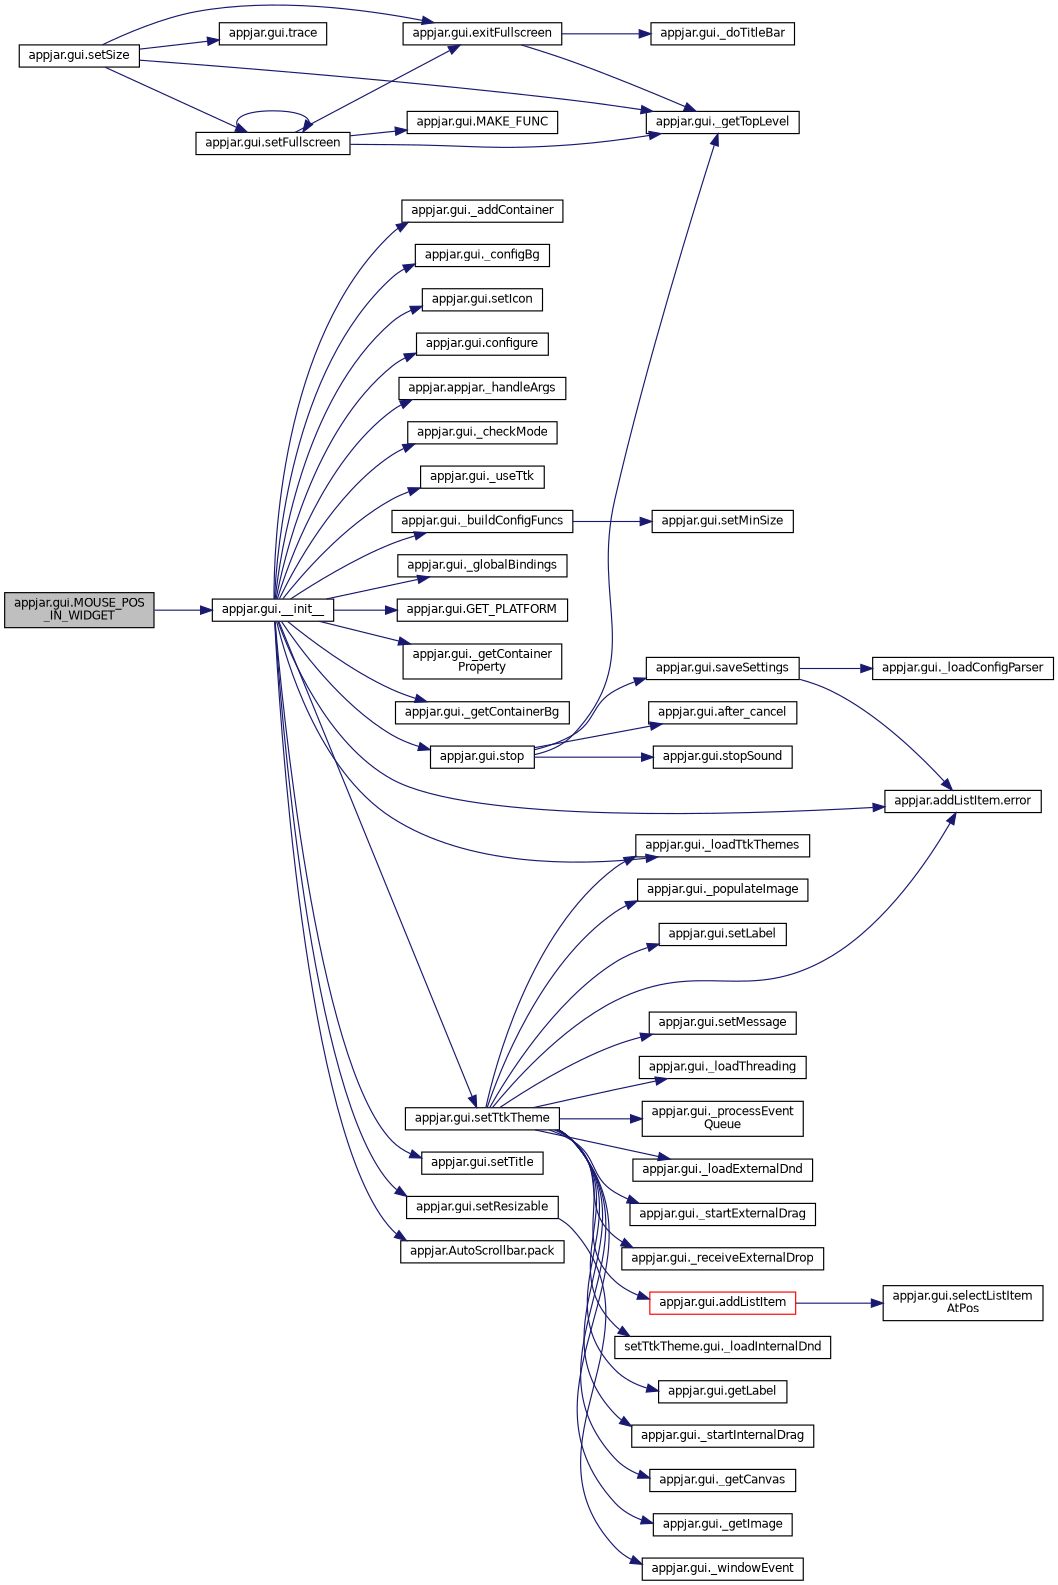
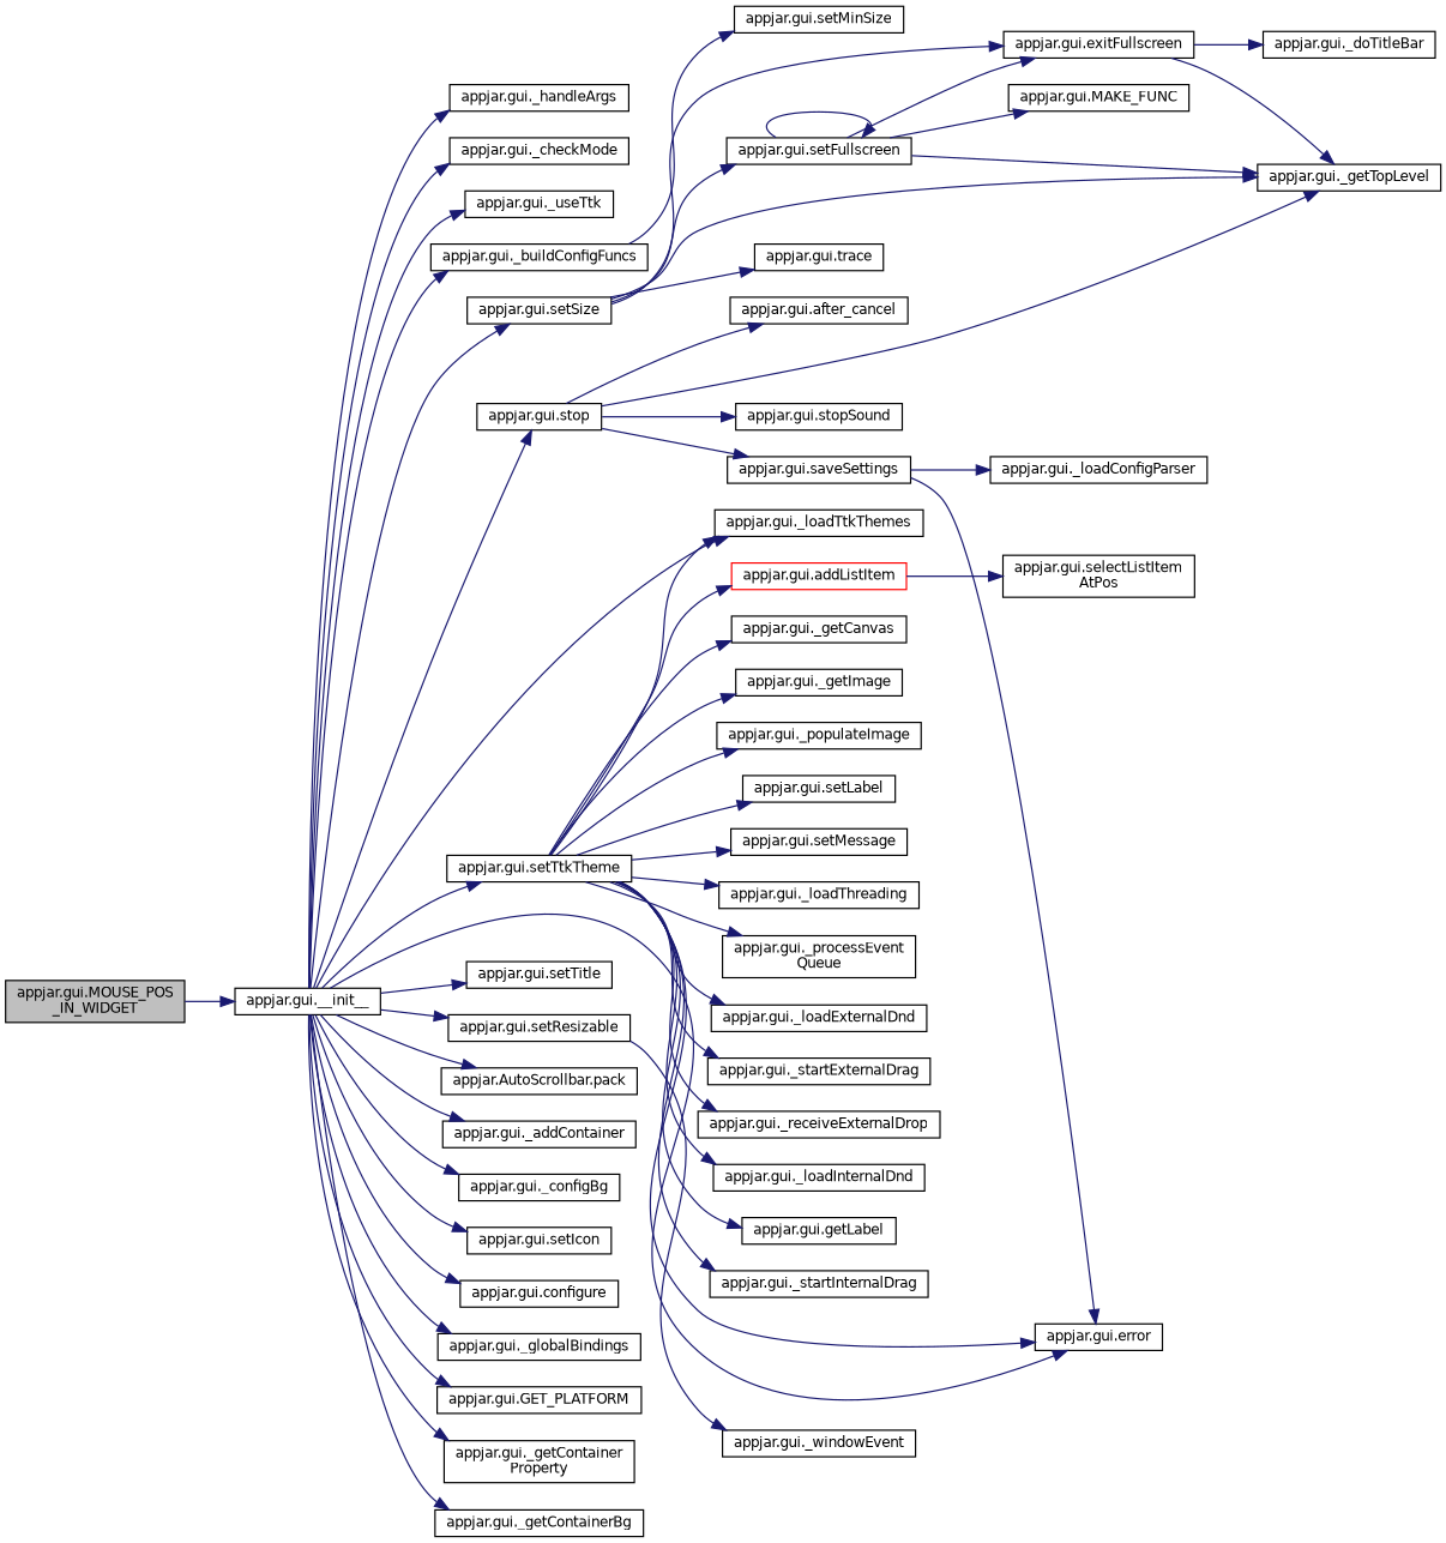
  digraph {
    rankdir=LR
    node [color=black fillcolor=white fontname=Helvetica fontsize=10 shape=record style=filled]
    edge [color=midnightblue fontname=Helvetica fontsize=10 labelfontname=Helvetica labelfontsize=10 style=solid]
    n1 [fillcolor=grey75 fontcolor=black height=0.2 label="appjar.gui.MOUSE_POS\l_IN_WIDGET" width=0.4]
    n2 [height=0.2 label="appjar.gui.__init__" width=0.4]
-   n3 [height=0.2 label="appjar.appjar._handleArgs" width=0.4]
+   n3 [height=0.2 label="appjar.gui._handleArgs" width=0.4]
    n4 [height=0.2 label="appjar.gui._checkMode" width=0.4]
    n5 [height=0.2 label="appjar.gui._useTtk" width=0.4]
    n6 [height=0.2 label="appjar.gui._buildConfigFuncs" width=0.4]
    n7 [height=0.2 label="appjar.gui.stop" width=0.4]
-   n8 [height=0.2 label="appjar.addListItem.error" width=0.4]
+   n8 [height=0.2 label="appjar.gui.error" width=0.4]
    n9 [height=0.2 label="appjar.gui.setTitle" width=0.4]
    n10 [height=0.2 label="appjar.gui.setSize" width=0.4]
    n11 [height=0.2 label="appjar.gui.setResizable" width=0.4]
    n12 [height=0.2 label="appjar.AutoScrollbar.pack" width=0.4]
    n13 [height=0.2 label="appjar.gui._addContainer" width=0.4]
    n14 [height=0.2 label="appjar.gui._configBg" width=0.4]
    n15 [height=0.2 label="appjar.gui.setIcon" width=0.4]
    n16 [height=0.2 label="appjar.gui.setTtkTheme" width=0.4]
    n17 [height=0.2 label="appjar.gui._loadTtkThemes" width=0.4]
    n18 [height=0.2 label="appjar.gui.configure" width=0.4]
    n19 [height=0.2 label="appjar.gui._globalBindings" width=0.4]
    n20 [height=0.2 label="appjar.gui.GET_PLATFORM" width=0.4]
    n21 [height=0.2 label="appjar.gui._getContainer\lProperty" width=0.4]
    n22 [height=0.2 label="appjar.gui._getContainerBg" width=0.4]
    n23 [height=0.2 label="appjar.gui.setMinSize" width=0.4]
    n24 [height=0.2 label="appjar.gui._windowEvent" width=0.4]
    n25 [height=0.2 label="appjar.gui._getTopLevel" width=0.4]
    n26 [height=0.2 label="appjar.gui.saveSettings" width=0.4]
    n27 [height=0.2 label="appjar.gui.after_cancel" width=0.4]
    n28 [height=0.2 label="appjar.gui.stopSound" width=0.4]
    n29 [height=0.2 label="appjar.gui.setFullscreen" width=0.4]
    n30 [height=0.2 label="appjar.gui.exitFullscreen" width=0.4]
    n31 [height=0.2 label="appjar.gui.trace" width=0.4]
    n32 [height=0.2 label="appjar.gui._loadThreading" width=0.4]
    n33 [height=0.2 label="appjar.gui._processEvent\lQueue" width=0.4]
    n34 [height=0.2 label="appjar.gui._loadExternalDnd" width=0.4]
    n35 [height=0.2 label="appjar.gui._startExternalDrag" width=0.4]
    n36 [height=0.2 label="appjar.gui._receiveExternalDrop" width=0.4]
-   n37 [height=0.2 label="setTtkTheme.gui._loadInternalDnd" width=0.4]
+   n37 [height=0.2 label="appjar.gui._loadInternalDnd" width=0.4]
    n38 [height=0.2 label="appjar.gui.getLabel" width=0.4]
    n39 [height=0.2 label="appjar.gui._startInternalDrag" width=0.4]
    n40 [height=0.2 label="appjar.gui._getCanvas" width=0.4]
    n41 [height=0.2 label="appjar.gui._getImage" width=0.4]
    n42 [height=0.2 label="appjar.gui._populateImage" width=0.4]
    n43 [height=0.2 label="appjar.gui.setLabel" width=0.4]
    n44 [color=red height=0.2 label="appjar.gui.addListItem" width=0.4]
    n45 [height=0.2 label="appjar.gui.setMessage" width=0.4]
    n46 [height=0.2 label="appjar.gui._loadConfigParser" width=0.4]
    n47 [height=0.2 label="appjar.gui.MAKE_FUNC" width=0.4]
    n48 [height=0.2 label="appjar.gui._doTitleBar" width=0.4]
    n49 [height=0.2 label="appjar.gui.selectListItem\lAtPos" width=0.4]
    n1 -> n2
    n2 -> n3
    n2 -> n4
    n2 -> n5
    n2 -> n6
    n2 -> n7
    n2 -> n8
    n2 -> n9
+   n2 -> n10
    n2 -> n11
    n2 -> n12
    n2 -> n13
    n2 -> n14
    n2 -> n15
    n2 -> n16
    n2 -> n17
    n2 -> n18
    n2 -> n19
    n2 -> n20
    n2 -> n21
    n2 -> n22
    n6 -> n23
    n7 -> n25
    n7 -> n26
    n7 -> n27
    n7 -> n28
    n10 -> n25
    n10 -> n29
    n10 -> n30
    n10 -> n31
    n11 -> n24
    n16 -> n8
    n16 -> n17
    n16 -> n32
    n16 -> n33
    n16 -> n34
    n16 -> n35
    n16 -> n36
    n16 -> n37
    n16 -> n38
    n16 -> n39
    n16 -> n40
    n16 -> n41
    n16 -> n42
    n16 -> n43
    n16 -> n44
    n16 -> n45
    n26 -> n8
    n26 -> n46
    n29 -> n25
    n29 -> n29
    n29 -> n30
    n29 -> n47
    n30 -> n25
    n30 -> n48
    n44 -> n49
  }
